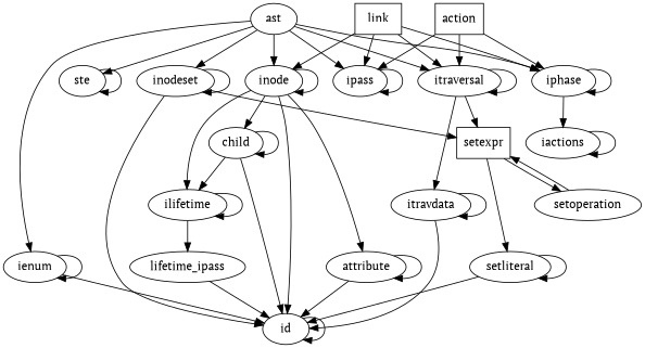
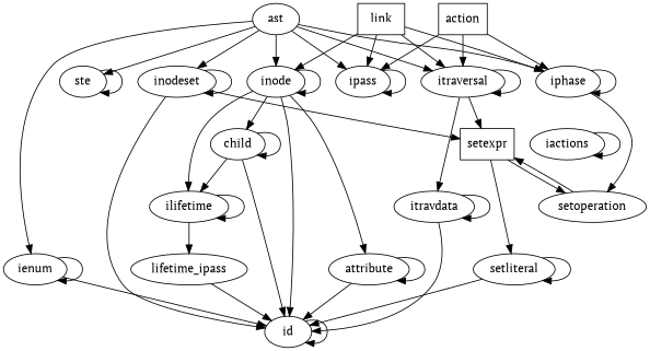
  digraph {
    fontname="PT Serif"
    node [fontname="PT Serif"]
    edge [fontname="PT Serif"]
    id
    ienum
    attribute
    itravdata
    setexpr [shape=box]
    setoperation
    setliteral
    ste
    child
    ilifetime
    n11 [label=lifetime_ipass]
    inodeset
    inode
    ipass
    itraversal
    iphase
    iactions
    ast
    link [shape=box]
    action [shape=box]
    id -> id
    ienum -> id
    ienum -> ienum
    attribute -> id
    attribute -> attribute
    itravdata -> id
    itravdata -> itravdata
    setexpr -> setoperation
    setexpr -> setliteral
    setoperation -> setexpr
    setliteral -> id
    setliteral -> setliteral
    ste -> ste
    child -> id
    child -> child
    child -> ilifetime
    ilifetime -> ilifetime
    ilifetime -> n11
    n11 -> id
    inodeset -> id
    inodeset -> setexpr
    inodeset -> inodeset
    inode -> id
    inode -> attribute
    inode -> child
    inode -> ilifetime
    inode -> inode
    ipass -> ipass
    itraversal -> itravdata
    itraversal -> setexpr
    itraversal -> itraversal
    iphase -> iphase
-   iphase -> iactions
+   iphase -> setoperation
    iactions -> iactions
    ast -> ienum
    ast -> ste
    ast -> inodeset
    ast -> inode
    ast -> ipass
    ast -> itraversal
    ast -> iphase
    link -> inode
    link -> ipass
    link -> itraversal
    link -> iphase
    action -> ipass
    action -> itraversal
    action -> iphase
  }
